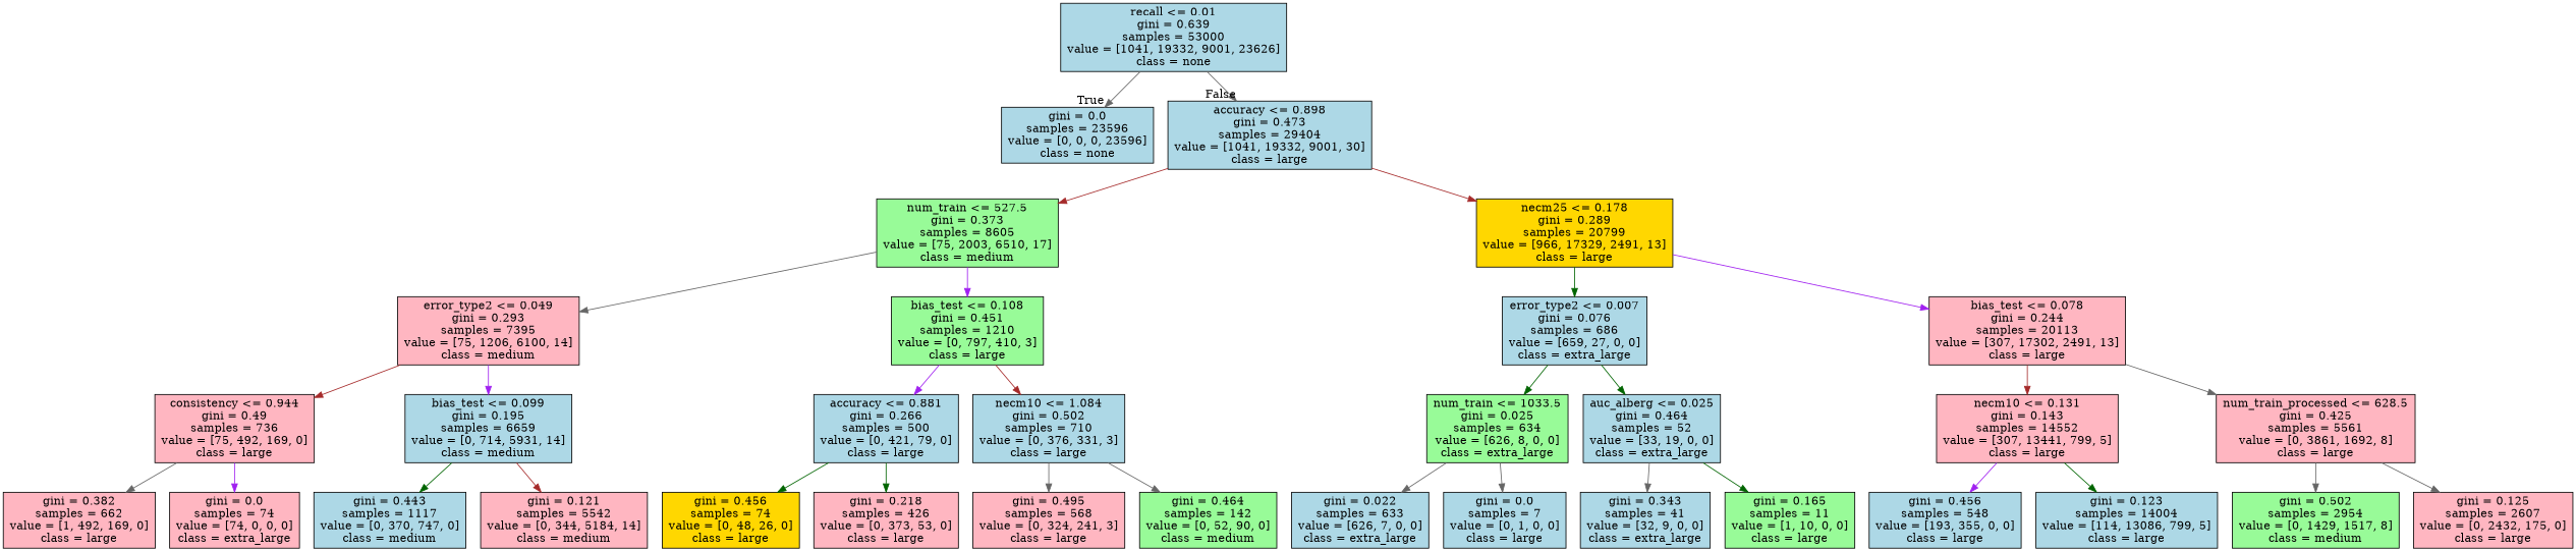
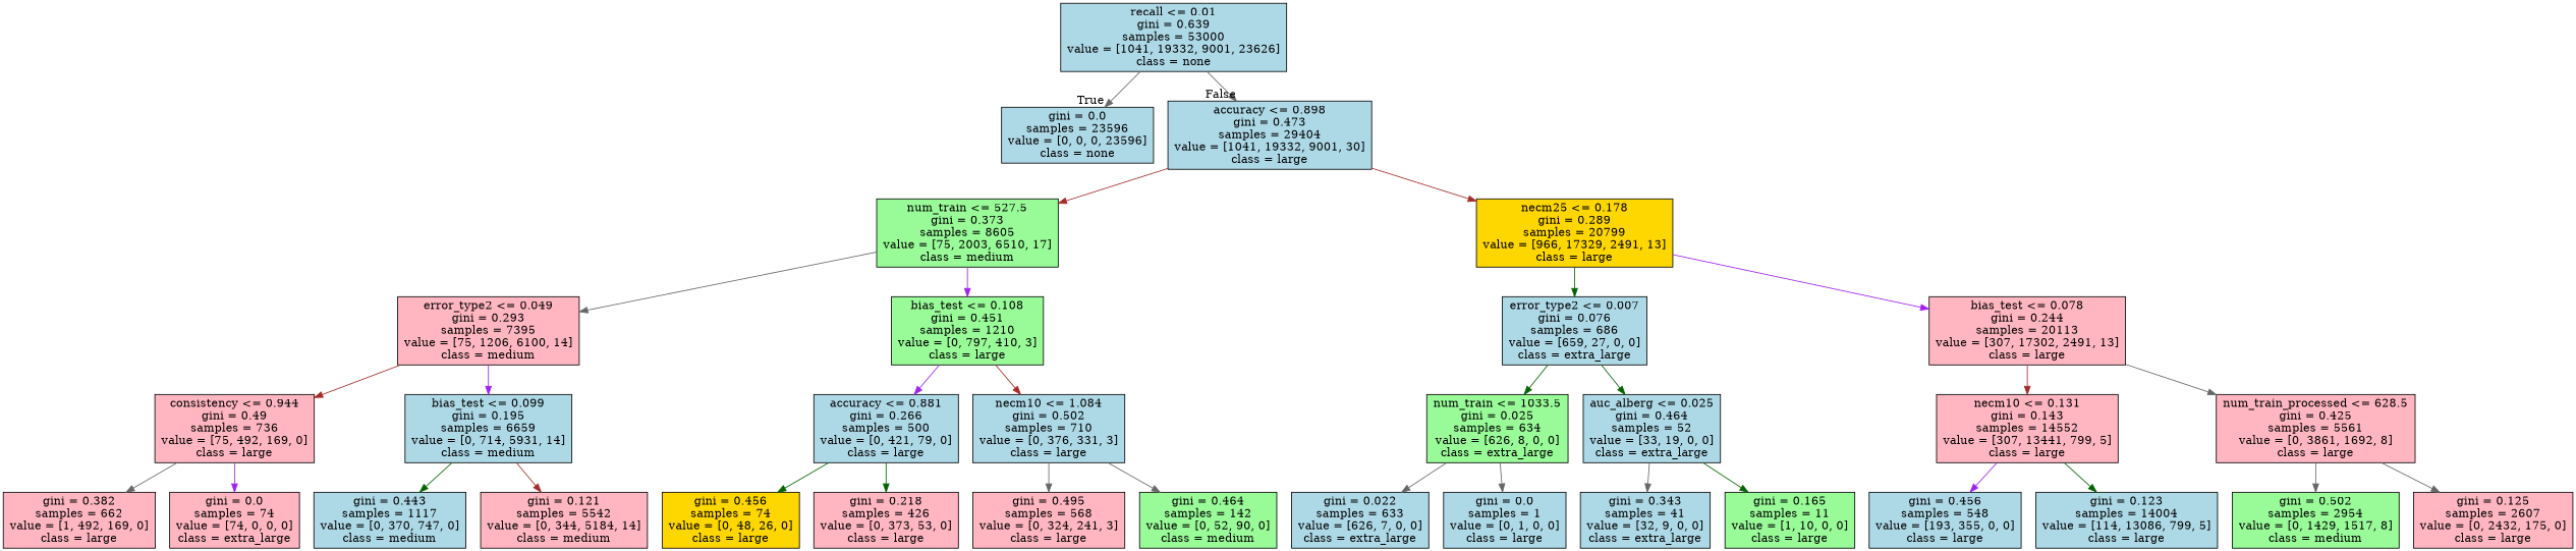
  digraph {
    node [color=black fillcolor=lightblue shape=box style=filled]
    edge [color=gray40]
    n1 [label="recall <= 0.01\ngini = 0.639\nsamples = 53000\nvalue = [1041, 19332, 9001, 23626]\nclass = none"]
    n2 [label="gini = 0.0\nsamples = 23596\nvalue = [0, 0, 0, 23596]\nclass = none"]
    n3 [label="accuracy <= 0.898\ngini = 0.473\nsamples = 29404\nvalue = [1041, 19332, 9001, 30]\nclass = large"]
    n4 [fillcolor=palegreen label="num_train <= 527.5\ngini = 0.373\nsamples = 8605\nvalue = [75, 2003, 6510, 17]\nclass = medium"]
    n5 [fillcolor=gold label="necm25 <= 0.178\ngini = 0.289\nsamples = 20799\nvalue = [966, 17329, 2491, 13]\nclass = large"]
    n6 [fillcolor=lightpink label="error_type2 <= 0.049\ngini = 0.293\nsamples = 7395\nvalue = [75, 1206, 6100, 14]\nclass = medium"]
    n7 [fillcolor=palegreen label="bias_test <= 0.108\ngini = 0.451\nsamples = 1210\nvalue = [0, 797, 410, 3]\nclass = large"]
    n8 [fillcolor=lightpink label="consistency <= 0.944\ngini = 0.49\nsamples = 736\nvalue = [75, 492, 169, 0]\nclass = large"]
    n9 [label="bias_test <= 0.099\ngini = 0.195\nsamples = 6659\nvalue = [0, 714, 5931, 14]\nclass = medium"]
    n10 [fillcolor=lightpink label="gini = 0.382\nsamples = 662\nvalue = [1, 492, 169, 0]\nclass = large"]
    n11 [fillcolor=lightpink label="gini = 0.0\nsamples = 74\nvalue = [74, 0, 0, 0]\nclass = extra_large"]
    n12 [label="gini = 0.443\nsamples = 1117\nvalue = [0, 370, 747, 0]\nclass = medium"]
    n13 [fillcolor=lightpink label="gini = 0.121\nsamples = 5542\nvalue = [0, 344, 5184, 14]\nclass = medium"]
    n14 [label="accuracy <= 0.881\ngini = 0.266\nsamples = 500\nvalue = [0, 421, 79, 0]\nclass = large"]
    n15 [label="necm10 <= 1.084\ngini = 0.502\nsamples = 710\nvalue = [0, 376, 331, 3]\nclass = large"]
    n16 [fillcolor=gold label="gini = 0.456\nsamples = 74\nvalue = [0, 48, 26, 0]\nclass = large"]
    n17 [fillcolor=lightpink label="gini = 0.218\nsamples = 426\nvalue = [0, 373, 53, 0]\nclass = large"]
    n18 [fillcolor=lightpink label="gini = 0.495\nsamples = 568\nvalue = [0, 324, 241, 3]\nclass = large"]
    n19 [fillcolor=palegreen label="gini = 0.464\nsamples = 142\nvalue = [0, 52, 90, 0]\nclass = medium"]
    n20 [label="error_type2 <= 0.007\ngini = 0.076\nsamples = 686\nvalue = [659, 27, 0, 0]\nclass = extra_large"]
    n21 [fillcolor=lightpink label="bias_test <= 0.078\ngini = 0.244\nsamples = 20113\nvalue = [307, 17302, 2491, 13]\nclass = large"]
    n22 [fillcolor=palegreen label="num_train <= 1033.5\ngini = 0.025\nsamples = 634\nvalue = [626, 8, 0, 0]\nclass = extra_large"]
    n23 [label="auc_alberg <= 0.025\ngini = 0.464\nsamples = 52\nvalue = [33, 19, 0, 0]\nclass = extra_large"]
    n24 [label="gini = 0.022\nsamples = 633\nvalue = [626, 7, 0, 0]\nclass = extra_large"]
-   n25 [label="gini = 0.0\nsamples = 7\nvalue = [0, 1, 0, 0]\nclass = large"]
+   n25 [label="gini = 0.0\nsamples = 1\nvalue = [0, 1, 0, 0]\nclass = large"]
    n26 [label="gini = 0.343\nsamples = 41\nvalue = [32, 9, 0, 0]\nclass = extra_large"]
    n27 [fillcolor=palegreen label="gini = 0.165\nsamples = 11\nvalue = [1, 10, 0, 0]\nclass = large"]
    n28 [fillcolor=lightpink label="necm10 <= 0.131\ngini = 0.143\nsamples = 14552\nvalue = [307, 13441, 799, 5]\nclass = large"]
    n29 [fillcolor=lightpink label="num_train_processed <= 628.5\ngini = 0.425\nsamples = 5561\nvalue = [0, 3861, 1692, 8]\nclass = large"]
    n30 [label="gini = 0.456\nsamples = 548\nvalue = [193, 355, 0, 0]\nclass = large"]
    n31 [label="gini = 0.123\nsamples = 14004\nvalue = [114, 13086, 799, 5]\nclass = large"]
    n32 [fillcolor=palegreen label="gini = 0.502\nsamples = 2954\nvalue = [0, 1429, 1517, 8]\nclass = medium"]
    n33 [fillcolor=lightpink label="gini = 0.125\nsamples = 2607\nvalue = [0, 2432, 175, 0]\nclass = large"]
    n1 -> n2 [headlabel=True labelangle=45 labeldistance=2.5]
    n1 -> n3 [headlabel=False labelangle=-45 labeldistance=2.5]
    n3 -> n4 [color=brown]
    n3 -> n5 [color=brown]
    n4 -> n6
    n4 -> n7 [color=purple]
    n5 -> n20 [color=darkgreen]
    n5 -> n21 [color=purple]
    n6 -> n8 [color=brown]
    n6 -> n9 [color=purple]
    n7 -> n14 [color=purple]
    n7 -> n15 [color=brown]
    n8 -> n10
    n8 -> n11 [color=purple]
    n9 -> n12 [color=darkgreen]
    n9 -> n13 [color=brown]
    n14 -> n16 [color=darkgreen]
    n14 -> n17 [color=darkgreen]
    n15 -> n18
    n15 -> n19
    n20 -> n22 [color=darkgreen]
    n20 -> n23 [color=darkgreen]
    n21 -> n28 [color=brown]
    n21 -> n29
    n22 -> n24
    n22 -> n25
    n23 -> n26
    n23 -> n27 [color=darkgreen]
    n28 -> n30 [color=purple]
    n28 -> n31 [color=darkgreen]
    n29 -> n32
    n29 -> n33
  }
